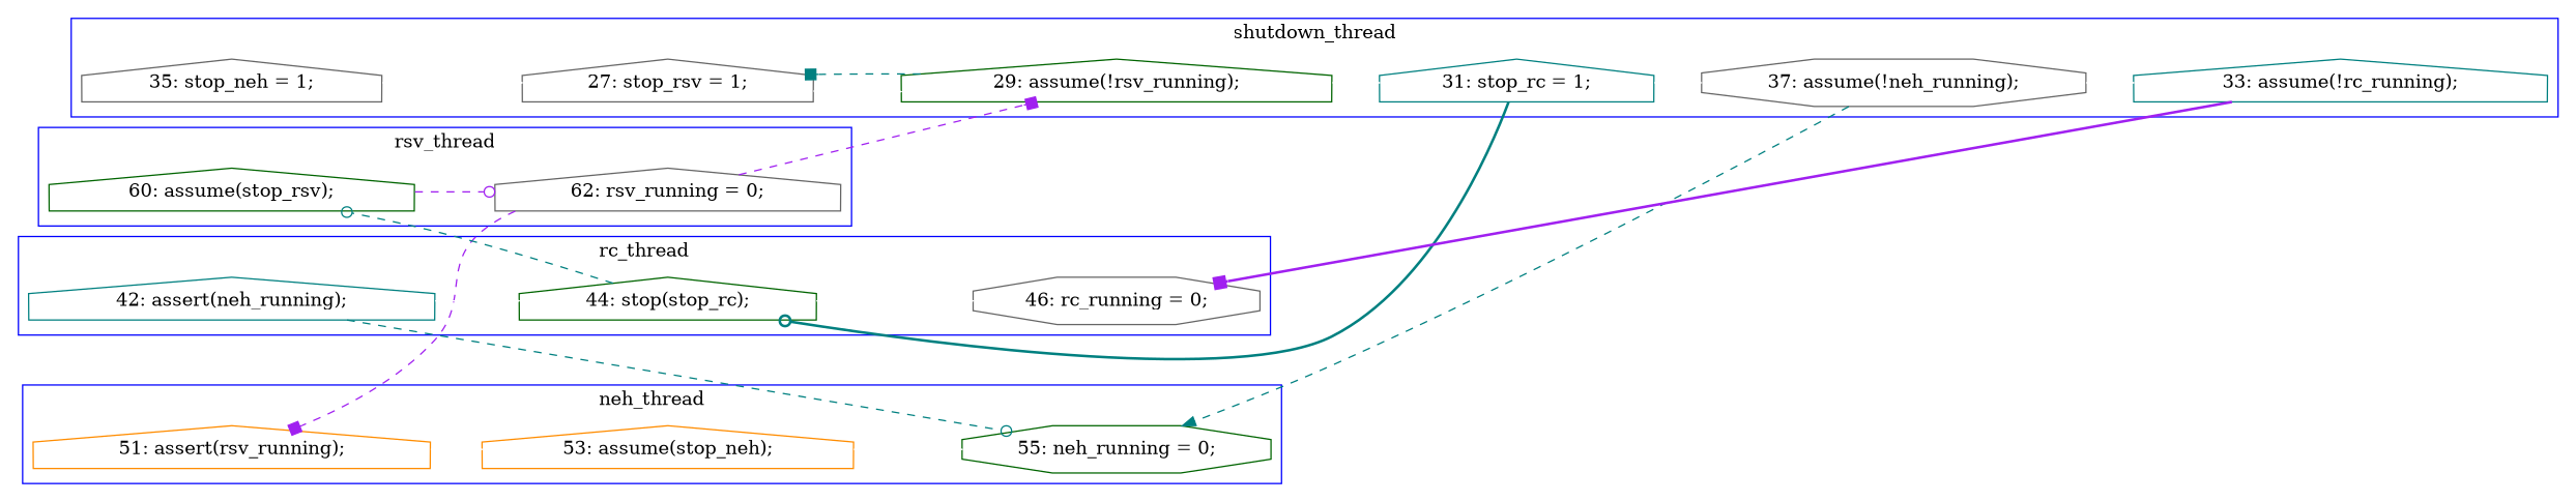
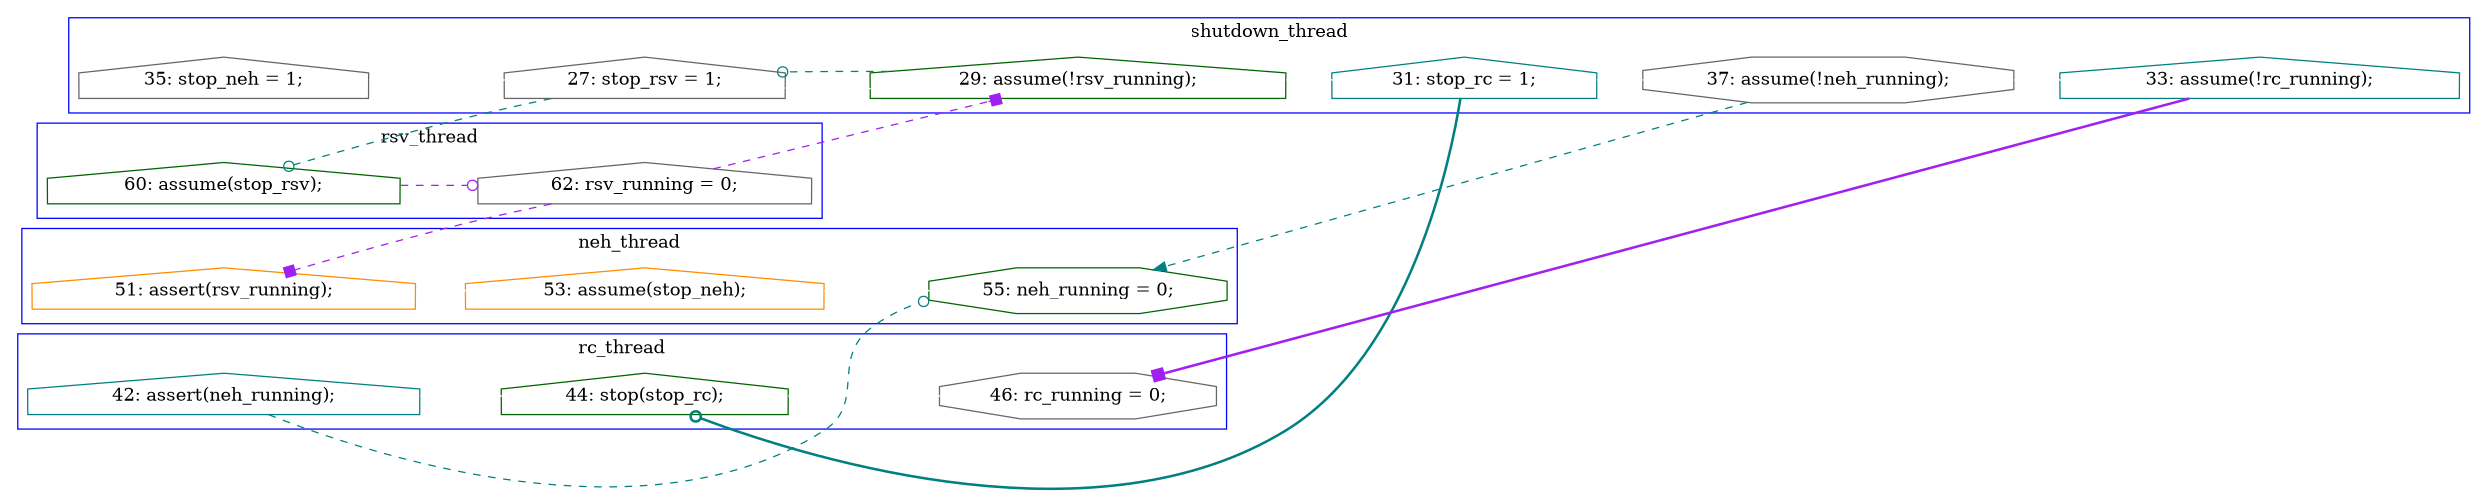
  digraph {
    rankdir=LR
    node [color=gray40 shape=house]
    edge [color=white style=solid]
    n1 [color=darkgreen label="55: neh_running = 0;" shape=octagon]
    n2 [color=darkorange label="51: assert(rsv_running);"]
    n3 [color=darkorange label="53: assume(stop_neh);"]
    n4 [label="62: rsv_running = 0;"]
    n5 [color=darkgreen label="60: assume(stop_rsv);"]
    n6 [color=teal label="42: assert(neh_running);"]
    n7 [color=darkgreen label="44: stop(stop_rc);"]
    n8 [label="46: rc_running = 0;" shape=octagon]
    n9 [color=darkgreen label="29: assume(!rsv_running);"]
    n10 [label="35: stop_neh = 1;"]
    n11 [label="27: stop_rsv = 1;"]
    n12 [label="37: assume(!neh_running);" shape=octagon]
    n13 [color=teal label="31: stop_rc = 1;"]
    n14 [color=teal label="33: assume(!rc_running);"]
    subgraph cluster_1 {
      color=blue
      label=neh_thread
      n1
      n2
      n3
    }
    subgraph cluster_2 {
      color=blue
      label=rsv_thread
      n4
      n5
    }
    subgraph cluster_3 {
      color=blue
      label=rc_thread
      n6
      n7
      n8
    }
    subgraph cluster_4 {
      color=blue
      label=shutdown_thread
      n9
      n10
      n11
      n12
      n13
      n14
    }
    n2 -> n3
    n3 -> n1
    n4 -> n2 [arrowhead=box color=purple constraint=false style=dashed]
    n4 -> n9 [arrowhead=box color=purple constraint=false style=dashed]
    n5 -> n4 [arrowhead=odot color=purple style=dashed]
    n6 -> n1 [arrowhead=odot color=teal constraint=false style=dashed]
    n6 -> n7
    n7 -> n8
-   n9 -> n11 [arrowhead=box color=teal constraint=false style=dashed]
+   n9 -> n11 [arrowhead=odot color=teal constraint=false style=dashed]
    n9 -> n13
    n10 -> n11
-   n7 -> n5 [arrowhead=odot color=teal constraint=false style=dashed]
+   n11 -> n5 [arrowhead=odot color=teal constraint=false style=dashed]
    n11 -> n9
    n12 -> n1 [arrowhead=normal color=teal constraint=false style=dashed]
    n12 -> n14
    n13 -> n7 [arrowhead=odot color=teal constraint=false style=bold]
    n13 -> n12
    n14 -> n8 [arrowhead=box color=purple constraint=false style=bold]
  }
